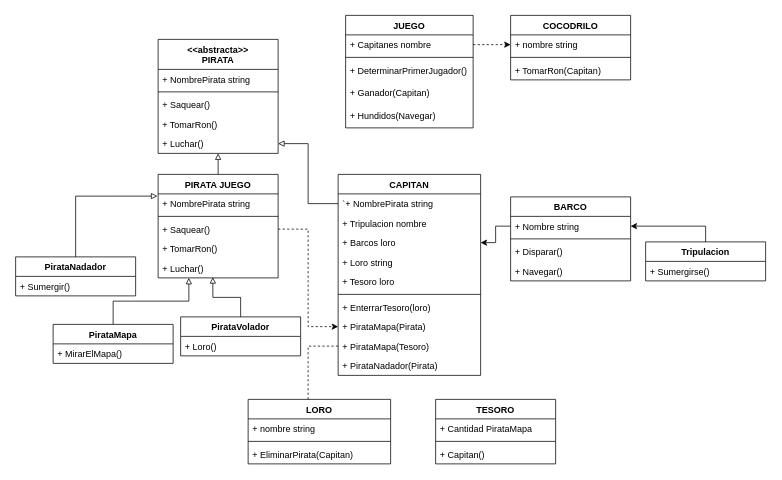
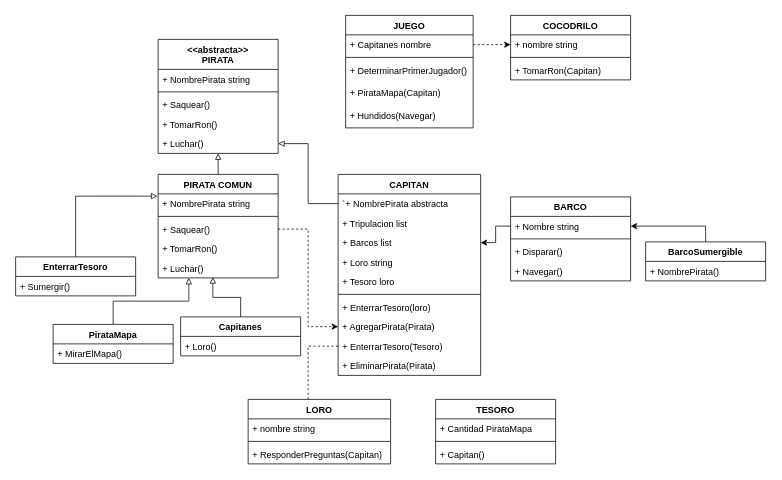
  <mxCell id="0" />
  <mxCell id="1" parent="0" />
  <mxCell id="2" value="CAPITAN" style="swimlane;fontStyle=1;align=center;verticalAlign=top;childLayout=stackLayout;horizontal=1;startSize=26;horizontalStack=0;resizeParent=1;resizeParentMax=0;resizeLast=0;collapsible=1;marginBottom=0;" parent="1" vertex="1"><mxGeometry x="450" y="232" width="190" height="268" as="geometry" /></mxCell>
- <mxCell id="3" value="`+ NombrePirata string" style="text;strokeColor=none;fillColor=none;align=left;verticalAlign=top;spacingLeft=4;spacingRight=4;overflow=hidden;rotatable=0;points=[[0,0.5],[1,0.5]];portConstraint=eastwest;" parent="2" vertex="1"><mxGeometry y="26" width="190" height="26" as="geometry" /></mxCell>
- <mxCell id="4" value="+ Tripulacion nombre" style="text;strokeColor=none;fillColor=none;align=left;verticalAlign=top;spacingLeft=4;spacingRight=4;overflow=hidden;rotatable=0;points=[[0,0.5],[1,0.5]];portConstraint=eastwest;" parent="2" vertex="1"><mxGeometry y="52" width="190" height="26" as="geometry" /></mxCell>
- <mxCell id="5" value="+ Barcos loro" style="text;strokeColor=none;fillColor=none;align=left;verticalAlign=top;spacingLeft=4;spacingRight=4;overflow=hidden;rotatable=0;points=[[0,0.5],[1,0.5]];portConstraint=eastwest;" parent="2" vertex="1"><mxGeometry y="78" width="190" height="26" as="geometry" /></mxCell>
+ <mxCell id="3" value="`+ NombrePirata abstracta" style="text;strokeColor=none;fillColor=none;align=left;verticalAlign=top;spacingLeft=4;spacingRight=4;overflow=hidden;rotatable=0;points=[[0,0.5],[1,0.5]];portConstraint=eastwest;" parent="2" vertex="1"><mxGeometry y="26" width="190" height="26" as="geometry" /></mxCell>
+ <mxCell id="4" value="+ Tripulacion list" style="text;strokeColor=none;fillColor=none;align=left;verticalAlign=top;spacingLeft=4;spacingRight=4;overflow=hidden;rotatable=0;points=[[0,0.5],[1,0.5]];portConstraint=eastwest;" parent="2" vertex="1"><mxGeometry y="52" width="190" height="26" as="geometry" /></mxCell>
+ <mxCell id="5" value="+ Barcos list" style="text;strokeColor=none;fillColor=none;align=left;verticalAlign=top;spacingLeft=4;spacingRight=4;overflow=hidden;rotatable=0;points=[[0,0.5],[1,0.5]];portConstraint=eastwest;" parent="2" vertex="1"><mxGeometry y="78" width="190" height="26" as="geometry" /></mxCell>
  <mxCell id="6" value="+ Loro string" style="text;strokeColor=none;fillColor=none;align=left;verticalAlign=top;spacingLeft=4;spacingRight=4;overflow=hidden;rotatable=0;points=[[0,0.5],[1,0.5]];portConstraint=eastwest;" parent="2" vertex="1"><mxGeometry y="104" width="190" height="26" as="geometry" /></mxCell>
  <mxCell id="7" value="+ Tesoro loro" style="text;strokeColor=none;fillColor=none;align=left;verticalAlign=top;spacingLeft=4;spacingRight=4;overflow=hidden;rotatable=0;points=[[0,0.5],[1,0.5]];portConstraint=eastwest;" vertex="1" parent="2"><mxGeometry y="130" width="190" height="26" as="geometry" /></mxCell>
  <mxCell id="8" value="" style="line;strokeWidth=1;fillColor=none;align=left;verticalAlign=middle;spacingTop=-1;spacingLeft=3;spacingRight=3;rotatable=0;labelPosition=right;points=[];portConstraint=eastwest;" parent="2" vertex="1"><mxGeometry y="156" width="190" height="8" as="geometry" /></mxCell>
  <mxCell id="9" value="+ EnterrarTesoro(loro)" style="text;strokeColor=none;fillColor=none;align=left;verticalAlign=top;spacingLeft=4;spacingRight=4;overflow=hidden;rotatable=0;points=[[0,0.5],[1,0.5]];portConstraint=eastwest;" parent="2" vertex="1"><mxGeometry y="164" width="190" height="26" as="geometry" /></mxCell>
- <mxCell id="10" value="+ PirataMapa(Pirata)" style="text;strokeColor=none;fillColor=none;align=left;verticalAlign=top;spacingLeft=4;spacingRight=4;overflow=hidden;rotatable=0;points=[[0,0.5],[1,0.5]];portConstraint=eastwest;" parent="2" vertex="1"><mxGeometry y="190" width="190" height="26" as="geometry" /></mxCell>
- <mxCell id="11" value="+ PirataMapa(Tesoro)" style="text;strokeColor=none;fillColor=none;align=left;verticalAlign=top;spacingLeft=4;spacingRight=4;overflow=hidden;rotatable=0;points=[[0,0.5],[1,0.5]];portConstraint=eastwest;" parent="2" vertex="1"><mxGeometry y="216" width="190" height="26" as="geometry" /></mxCell>
- <mxCell id="12" value="+ PirataNadador(Pirata)" style="text;strokeColor=none;fillColor=none;align=left;verticalAlign=top;spacingLeft=4;spacingRight=4;overflow=hidden;rotatable=0;points=[[0,0.5],[1,0.5]];portConstraint=eastwest;" parent="2" vertex="1"><mxGeometry y="242" width="190" height="26" as="geometry" /></mxCell>
+ <mxCell id="10" value="+ AgregarPirata(Pirata)" style="text;strokeColor=none;fillColor=none;align=left;verticalAlign=top;spacingLeft=4;spacingRight=4;overflow=hidden;rotatable=0;points=[[0,0.5],[1,0.5]];portConstraint=eastwest;" parent="2" vertex="1"><mxGeometry y="190" width="190" height="26" as="geometry" /></mxCell>
+ <mxCell id="11" value="+ EnterrarTesoro(Tesoro)" style="text;strokeColor=none;fillColor=none;align=left;verticalAlign=top;spacingLeft=4;spacingRight=4;overflow=hidden;rotatable=0;points=[[0,0.5],[1,0.5]];portConstraint=eastwest;" parent="2" vertex="1"><mxGeometry y="216" width="190" height="26" as="geometry" /></mxCell>
+ <mxCell id="12" value="+ EliminarPirata(Pirata)" style="text;strokeColor=none;fillColor=none;align=left;verticalAlign=top;spacingLeft=4;spacingRight=4;overflow=hidden;rotatable=0;points=[[0,0.5],[1,0.5]];portConstraint=eastwest;" parent="2" vertex="1"><mxGeometry y="242" width="190" height="26" as="geometry" /></mxCell>
  <mxCell id="13" style="edgeStyle=orthogonalEdgeStyle;rounded=0;orthogonalLoop=1;jettySize=auto;html=1;entryX=0;entryY=0.5;entryDx=0;entryDy=0;dashed=1;exitX=1;exitY=0.5;exitDx=0;exitDy=0;" parent="1" source="18" target="10" edge="1"><mxGeometry relative="1" as="geometry" /></mxCell>
  <mxCell id="14" style="edgeStyle=orthogonalEdgeStyle;rounded=0;orthogonalLoop=1;jettySize=auto;html=1;exitX=0.5;exitY=0;exitDx=0;exitDy=0;entryX=0.5;entryY=1;entryDx=0;entryDy=0;endArrow=block;endFill=0;" edge="1" parent="1" source="15" target="59"><mxGeometry relative="1" as="geometry" /></mxCell>
- <mxCell id="15" value="PIRATA JUEGO" style="swimlane;fontStyle=1;align=center;verticalAlign=top;childLayout=stackLayout;horizontal=1;startSize=26;horizontalStack=0;resizeParent=1;resizeParentMax=0;resizeLast=0;collapsible=1;marginBottom=0;" parent="1" vertex="1"><mxGeometry x="210" y="232" width="160" height="138" as="geometry" /></mxCell>
+ <mxCell id="15" value="PIRATA COMUN" style="swimlane;fontStyle=1;align=center;verticalAlign=top;childLayout=stackLayout;horizontal=1;startSize=26;horizontalStack=0;resizeParent=1;resizeParentMax=0;resizeLast=0;collapsible=1;marginBottom=0;" parent="1" vertex="1"><mxGeometry x="210" y="232" width="160" height="138" as="geometry" /></mxCell>
  <mxCell id="16" value="+ NombrePirata string" style="text;strokeColor=none;fillColor=none;align=left;verticalAlign=top;spacingLeft=4;spacingRight=4;overflow=hidden;rotatable=0;points=[[0,0.5],[1,0.5]];portConstraint=eastwest;" parent="15" vertex="1"><mxGeometry y="26" width="160" height="26" as="geometry" /></mxCell>
  <mxCell id="17" value="" style="line;strokeWidth=1;fillColor=none;align=left;verticalAlign=middle;spacingTop=-1;spacingLeft=3;spacingRight=3;rotatable=0;labelPosition=right;points=[];portConstraint=eastwest;" parent="15" vertex="1"><mxGeometry y="52" width="160" height="8" as="geometry" /></mxCell>
  <mxCell id="18" value="+ Saquear()" style="text;strokeColor=none;fillColor=none;align=left;verticalAlign=top;spacingLeft=4;spacingRight=4;overflow=hidden;rotatable=0;points=[[0,0.5],[1,0.5]];portConstraint=eastwest;" parent="15" vertex="1"><mxGeometry y="60" width="160" height="26" as="geometry" /></mxCell>
  <mxCell id="19" value="+ TomarRon()" style="text;strokeColor=none;fillColor=none;align=left;verticalAlign=top;spacingLeft=4;spacingRight=4;overflow=hidden;rotatable=0;points=[[0,0.5],[1,0.5]];portConstraint=eastwest;" parent="15" vertex="1"><mxGeometry y="86" width="160" height="26" as="geometry" /></mxCell>
  <mxCell id="20" value="+ Luchar()" style="text;strokeColor=none;fillColor=none;align=left;verticalAlign=top;spacingLeft=4;spacingRight=4;overflow=hidden;rotatable=0;points=[[0,0.5],[1,0.5]];portConstraint=eastwest;" parent="15" vertex="1"><mxGeometry y="112" width="160" height="26" as="geometry" /></mxCell>
  <mxCell id="21" style="edgeStyle=orthogonalEdgeStyle;rounded=0;orthogonalLoop=1;jettySize=auto;html=1;entryX=0.456;entryY=0.962;entryDx=0;entryDy=0;entryPerimeter=0;endArrow=block;endFill=0;" parent="1" source="22" target="20" edge="1"><mxGeometry relative="1" as="geometry" /></mxCell>
- <mxCell id="22" value="PirataVolador" style="swimlane;fontStyle=1;align=center;verticalAlign=top;childLayout=stackLayout;horizontal=1;startSize=26;horizontalStack=0;resizeParent=1;resizeParentMax=0;resizeLast=0;collapsible=1;marginBottom=0;" parent="1" vertex="1"><mxGeometry x="240" y="422" width="160" height="52" as="geometry" /></mxCell>
+ <mxCell id="22" value="Capitanes" style="swimlane;fontStyle=1;align=center;verticalAlign=top;childLayout=stackLayout;horizontal=1;startSize=26;horizontalStack=0;resizeParent=1;resizeParentMax=0;resizeLast=0;collapsible=1;marginBottom=0;" parent="1" vertex="1"><mxGeometry x="240" y="422" width="160" height="52" as="geometry" /></mxCell>
  <mxCell id="23" value="+ Loro()" style="text;strokeColor=none;fillColor=none;align=left;verticalAlign=top;spacingLeft=4;spacingRight=4;overflow=hidden;rotatable=0;points=[[0,0.5],[1,0.5]];portConstraint=eastwest;" parent="22" vertex="1"><mxGeometry y="26" width="160" height="26" as="geometry" /></mxCell>
  <mxCell id="24" style="edgeStyle=orthogonalEdgeStyle;rounded=0;orthogonalLoop=1;jettySize=auto;html=1;entryX=0.256;entryY=1;entryDx=0;entryDy=0;entryPerimeter=0;endArrow=block;endFill=0;" parent="1" source="25" target="20" edge="1"><mxGeometry relative="1" as="geometry" /></mxCell>
  <mxCell id="25" value="PirataMapa" style="swimlane;fontStyle=1;align=center;verticalAlign=top;childLayout=stackLayout;horizontal=1;startSize=26;horizontalStack=0;resizeParent=1;resizeParentMax=0;resizeLast=0;collapsible=1;marginBottom=0;" parent="1" vertex="1"><mxGeometry x="70" y="432" width="160" height="52" as="geometry" /></mxCell>
  <mxCell id="26" value="+ MirarElMapa()" style="text;strokeColor=none;fillColor=none;align=left;verticalAlign=top;spacingLeft=4;spacingRight=4;overflow=hidden;rotatable=0;points=[[0,0.5],[1,0.5]];portConstraint=eastwest;" parent="25" vertex="1"><mxGeometry y="26" width="160" height="26" as="geometry" /></mxCell>
  <mxCell id="27" style="edgeStyle=orthogonalEdgeStyle;rounded=0;orthogonalLoop=1;jettySize=auto;html=1;entryX=-0.006;entryY=0.115;entryDx=0;entryDy=0;entryPerimeter=0;endArrow=block;endFill=0;" parent="1" source="28" target="16" edge="1"><mxGeometry relative="1" as="geometry" /></mxCell>
- <mxCell id="28" value="PirataNadador" style="swimlane;fontStyle=1;align=center;verticalAlign=top;childLayout=stackLayout;horizontal=1;startSize=26;horizontalStack=0;resizeParent=1;resizeParentMax=0;resizeLast=0;collapsible=1;marginBottom=0;" parent="1" vertex="1"><mxGeometry x="20" y="342" width="160" height="52" as="geometry" /></mxCell>
+ <mxCell id="28" value="EnterrarTesoro" style="swimlane;fontStyle=1;align=center;verticalAlign=top;childLayout=stackLayout;horizontal=1;startSize=26;horizontalStack=0;resizeParent=1;resizeParentMax=0;resizeLast=0;collapsible=1;marginBottom=0;" parent="1" vertex="1"><mxGeometry x="20" y="342" width="160" height="52" as="geometry" /></mxCell>
  <mxCell id="29" value="+ Sumergir()" style="text;strokeColor=none;fillColor=none;align=left;verticalAlign=top;spacingLeft=4;spacingRight=4;overflow=hidden;rotatable=0;points=[[0,0.5],[1,0.5]];portConstraint=eastwest;" parent="28" vertex="1"><mxGeometry y="26" width="160" height="26" as="geometry" /></mxCell>
  <mxCell id="30" value="LORO" style="swimlane;fontStyle=1;align=center;verticalAlign=top;childLayout=stackLayout;horizontal=1;startSize=26;horizontalStack=0;resizeParent=1;resizeParentMax=0;resizeLast=0;collapsible=1;marginBottom=0;" parent="1" vertex="1"><mxGeometry x="330" y="532" width="190" height="86" as="geometry" /></mxCell>
  <mxCell id="31" value="+ nombre string" style="text;strokeColor=none;fillColor=none;align=left;verticalAlign=top;spacingLeft=4;spacingRight=4;overflow=hidden;rotatable=0;points=[[0,0.5],[1,0.5]];portConstraint=eastwest;" parent="30" vertex="1"><mxGeometry y="26" width="190" height="26" as="geometry" /></mxCell>
  <mxCell id="32" value="" style="line;strokeWidth=1;fillColor=none;align=left;verticalAlign=middle;spacingTop=-1;spacingLeft=3;spacingRight=3;rotatable=0;labelPosition=right;points=[];portConstraint=eastwest;" parent="30" vertex="1"><mxGeometry y="52" width="190" height="8" as="geometry" /></mxCell>
- <mxCell id="33" value="+ EliminarPirata(Capitan)" style="text;strokeColor=none;fillColor=none;align=left;verticalAlign=top;spacingLeft=4;spacingRight=4;overflow=hidden;rotatable=0;points=[[0,0.5],[1,0.5]];portConstraint=eastwest;" parent="30" vertex="1"><mxGeometry y="60" width="190" height="26" as="geometry" /></mxCell>
+ <mxCell id="33" value="+ ResponderPreguntas(Capitan)" style="text;strokeColor=none;fillColor=none;align=left;verticalAlign=top;spacingLeft=4;spacingRight=4;overflow=hidden;rotatable=0;points=[[0,0.5],[1,0.5]];portConstraint=eastwest;" parent="30" vertex="1"><mxGeometry y="60" width="190" height="26" as="geometry" /></mxCell>
  <mxCell id="34" value="TESORO" style="swimlane;fontStyle=1;align=center;verticalAlign=top;childLayout=stackLayout;horizontal=1;startSize=26;horizontalStack=0;resizeParent=1;resizeParentMax=0;resizeLast=0;collapsible=1;marginBottom=0;" vertex="1" parent="1"><mxGeometry x="580" y="532" width="160" height="86" as="geometry" /></mxCell>
  <mxCell id="35" value="+ Cantidad PirataMapa" style="text;strokeColor=none;fillColor=none;align=left;verticalAlign=top;spacingLeft=4;spacingRight=4;overflow=hidden;rotatable=0;points=[[0,0.5],[1,0.5]];portConstraint=eastwest;" vertex="1" parent="34"><mxGeometry y="26" width="160" height="26" as="geometry" /></mxCell>
  <mxCell id="36" value="" style="line;strokeWidth=1;fillColor=none;align=left;verticalAlign=middle;spacingTop=-1;spacingLeft=3;spacingRight=3;rotatable=0;labelPosition=right;points=[];portConstraint=eastwest;" vertex="1" parent="34"><mxGeometry y="52" width="160" height="8" as="geometry" /></mxCell>
  <mxCell id="37" value="+ Capitan()" style="text;strokeColor=none;fillColor=none;align=left;verticalAlign=top;spacingLeft=4;spacingRight=4;overflow=hidden;rotatable=0;points=[[0,0.5],[1,0.5]];portConstraint=eastwest;" vertex="1" parent="34"><mxGeometry y="60" width="160" height="26" as="geometry" /></mxCell>
  <mxCell id="38" style="edgeStyle=orthogonalEdgeStyle;rounded=0;orthogonalLoop=1;jettySize=auto;html=1;exitX=0;exitY=0.5;exitDx=0;exitDy=0;entryX=0.421;entryY=0;entryDx=0;entryDy=0;entryPerimeter=0;dashed=1;endArrow=none;" edge="1" parent="1" source="11" target="30"><mxGeometry relative="1" as="geometry" /></mxCell>
  <mxCell id="39" value="COCODRILO" style="swimlane;fontStyle=1;align=center;verticalAlign=top;childLayout=stackLayout;horizontal=1;startSize=26;horizontalStack=0;resizeParent=1;resizeParentMax=0;resizeLast=0;collapsible=1;marginBottom=0;" vertex="1" parent="1"><mxGeometry x="680" y="20" width="160" height="86" as="geometry" /></mxCell>
  <mxCell id="40" value="+ nombre string" style="text;strokeColor=none;fillColor=none;align=left;verticalAlign=top;spacingLeft=4;spacingRight=4;overflow=hidden;rotatable=0;points=[[0,0.5],[1,0.5]];portConstraint=eastwest;" vertex="1" parent="39"><mxGeometry y="26" width="160" height="26" as="geometry" /></mxCell>
  <mxCell id="41" value="" style="line;strokeWidth=1;fillColor=none;align=left;verticalAlign=middle;spacingTop=-1;spacingLeft=3;spacingRight=3;rotatable=0;labelPosition=right;points=[];portConstraint=eastwest;" vertex="1" parent="39"><mxGeometry y="52" width="160" height="8" as="geometry" /></mxCell>
  <mxCell id="42" value="+ TomarRon(Capitan)" style="text;strokeColor=none;fillColor=none;align=left;verticalAlign=top;spacingLeft=4;spacingRight=4;overflow=hidden;rotatable=0;points=[[0,0.5],[1,0.5]];portConstraint=eastwest;" vertex="1" parent="39"><mxGeometry y="60" width="160" height="26" as="geometry" /></mxCell>
  <mxCell id="43" style="edgeStyle=orthogonalEdgeStyle;rounded=0;orthogonalLoop=1;jettySize=auto;html=1;exitX=1;exitY=0.5;exitDx=0;exitDy=0;entryX=0;entryY=0.5;entryDx=0;entryDy=0;dashed=1;" edge="1" parent="1" source="54" target="40"><mxGeometry relative="1" as="geometry" /></mxCell>
  <mxCell id="44" value="BARCO" style="swimlane;fontStyle=1;align=center;verticalAlign=top;childLayout=stackLayout;horizontal=1;startSize=26;horizontalStack=0;resizeParent=1;resizeParentMax=0;resizeLast=0;collapsible=1;marginBottom=0;" vertex="1" parent="1"><mxGeometry x="680" y="262" width="160" height="112" as="geometry" /></mxCell>
  <mxCell id="45" value="+ Nombre string" style="text;strokeColor=none;fillColor=none;align=left;verticalAlign=top;spacingLeft=4;spacingRight=4;overflow=hidden;rotatable=0;points=[[0,0.5],[1,0.5]];portConstraint=eastwest;" vertex="1" parent="44"><mxGeometry y="26" width="160" height="26" as="geometry" /></mxCell>
  <mxCell id="46" value="" style="line;strokeWidth=1;fillColor=none;align=left;verticalAlign=middle;spacingTop=-1;spacingLeft=3;spacingRight=3;rotatable=0;labelPosition=right;points=[];portConstraint=eastwest;" vertex="1" parent="44"><mxGeometry y="52" width="160" height="8" as="geometry" /></mxCell>
  <mxCell id="47" value="+ Disparar()" style="text;strokeColor=none;fillColor=none;align=left;verticalAlign=top;spacingLeft=4;spacingRight=4;overflow=hidden;rotatable=0;points=[[0,0.5],[1,0.5]];portConstraint=eastwest;" vertex="1" parent="44"><mxGeometry y="60" width="160" height="26" as="geometry" /></mxCell>
  <mxCell id="48" value="+ Navegar()" style="text;strokeColor=none;fillColor=none;align=left;verticalAlign=top;spacingLeft=4;spacingRight=4;overflow=hidden;rotatable=0;points=[[0,0.5],[1,0.5]];portConstraint=eastwest;" vertex="1" parent="44"><mxGeometry y="86" width="160" height="26" as="geometry" /></mxCell>
  <mxCell id="49" style="edgeStyle=orthogonalEdgeStyle;rounded=0;orthogonalLoop=1;jettySize=auto;html=1;" edge="1" parent="1" source="45" target="5"><mxGeometry relative="1" as="geometry" /></mxCell>
  <mxCell id="50" style="edgeStyle=orthogonalEdgeStyle;rounded=0;orthogonalLoop=1;jettySize=auto;html=1;entryX=1;entryY=0.5;entryDx=0;entryDy=0;" edge="1" parent="1" source="51" target="45"><mxGeometry relative="1" as="geometry" /></mxCell>
- <mxCell id="51" value="Tripulacion" style="swimlane;fontStyle=1;align=center;verticalAlign=top;childLayout=stackLayout;horizontal=1;startSize=26;horizontalStack=0;resizeParent=1;resizeParentMax=0;resizeLast=0;collapsible=1;marginBottom=0;" vertex="1" parent="1"><mxGeometry x="860" y="322" width="160" height="52" as="geometry" /></mxCell>
- <mxCell id="52" value="+ Sumergirse()" style="text;strokeColor=none;fillColor=none;align=left;verticalAlign=top;spacingLeft=4;spacingRight=4;overflow=hidden;rotatable=0;points=[[0,0.5],[1,0.5]];portConstraint=eastwest;" vertex="1" parent="51"><mxGeometry y="26" width="160" height="26" as="geometry" /></mxCell>
+ <mxCell id="51" value="BarcoSumergible" style="swimlane;fontStyle=1;align=center;verticalAlign=top;childLayout=stackLayout;horizontal=1;startSize=26;horizontalStack=0;resizeParent=1;resizeParentMax=0;resizeLast=0;collapsible=1;marginBottom=0;" vertex="1" parent="1"><mxGeometry x="860" y="322" width="160" height="52" as="geometry" /></mxCell>
+ <mxCell id="52" value="+ NombrePirata()" style="text;strokeColor=none;fillColor=none;align=left;verticalAlign=top;spacingLeft=4;spacingRight=4;overflow=hidden;rotatable=0;points=[[0,0.5],[1,0.5]];portConstraint=eastwest;" vertex="1" parent="51"><mxGeometry y="26" width="160" height="26" as="geometry" /></mxCell>
  <mxCell id="53" value="JUEGO" style="swimlane;fontStyle=1;align=center;verticalAlign=top;childLayout=stackLayout;horizontal=1;startSize=26;horizontalStack=0;resizeParent=1;resizeParentMax=0;resizeLast=0;collapsible=1;marginBottom=0;" vertex="1" parent="1"><mxGeometry x="460" y="20" width="170" height="150" as="geometry" /></mxCell>
  <mxCell id="54" value="+ Capitanes nombre" style="text;strokeColor=none;fillColor=none;align=left;verticalAlign=top;spacingLeft=4;spacingRight=4;overflow=hidden;rotatable=0;points=[[0,0.5],[1,0.5]];portConstraint=eastwest;" vertex="1" parent="53"><mxGeometry y="26" width="170" height="26" as="geometry" /></mxCell>
  <mxCell id="55" value="" style="line;strokeWidth=1;fillColor=none;align=left;verticalAlign=middle;spacingTop=-1;spacingLeft=3;spacingRight=3;rotatable=0;labelPosition=right;points=[];portConstraint=eastwest;" vertex="1" parent="53"><mxGeometry y="52" width="170" height="8" as="geometry" /></mxCell>
  <mxCell id="56" value="+ DeterminarPrimerJugador()" style="text;strokeColor=none;fillColor=none;align=left;verticalAlign=top;spacingLeft=4;spacingRight=4;overflow=hidden;rotatable=0;points=[[0,0.5],[1,0.5]];portConstraint=eastwest;" vertex="1" parent="53"><mxGeometry y="60" width="170" height="30" as="geometry" /></mxCell>
- <mxCell id="57" value="+ Ganador(Capitan)" style="text;strokeColor=none;fillColor=none;align=left;verticalAlign=top;spacingLeft=4;spacingRight=4;overflow=hidden;rotatable=0;points=[[0,0.5],[1,0.5]];portConstraint=eastwest;" vertex="1" parent="53"><mxGeometry y="90" width="170" height="30" as="geometry" /></mxCell>
+ <mxCell id="57" value="+ PirataMapa(Capitan)" style="text;strokeColor=none;fillColor=none;align=left;verticalAlign=top;spacingLeft=4;spacingRight=4;overflow=hidden;rotatable=0;points=[[0,0.5],[1,0.5]];portConstraint=eastwest;" vertex="1" parent="53"><mxGeometry y="90" width="170" height="30" as="geometry" /></mxCell>
  <mxCell id="58" value="+ Hundidos(Navegar)" style="text;strokeColor=none;fillColor=none;align=left;verticalAlign=top;spacingLeft=4;spacingRight=4;overflow=hidden;rotatable=0;points=[[0,0.5],[1,0.5]];portConstraint=eastwest;" vertex="1" parent="53"><mxGeometry y="120" width="170" height="30" as="geometry" /></mxCell>
  <mxCell id="59" value="&lt;&lt;abstracta&gt;&gt;&#10;PIRATA" style="swimlane;fontStyle=1;align=center;verticalAlign=top;childLayout=stackLayout;horizontal=1;startSize=40;horizontalStack=0;resizeParent=1;resizeParentMax=0;resizeLast=0;collapsible=1;marginBottom=0;" vertex="1" parent="1"><mxGeometry x="210" y="52" width="160" height="152" as="geometry" /></mxCell>
  <mxCell id="60" value="+ NombrePirata string" style="text;strokeColor=none;fillColor=none;align=left;verticalAlign=top;spacingLeft=4;spacingRight=4;overflow=hidden;rotatable=0;points=[[0,0.5],[1,0.5]];portConstraint=eastwest;" vertex="1" parent="59"><mxGeometry y="40" width="160" height="26" as="geometry" /></mxCell>
  <mxCell id="61" value="" style="line;strokeWidth=1;fillColor=none;align=left;verticalAlign=middle;spacingTop=-1;spacingLeft=3;spacingRight=3;rotatable=0;labelPosition=right;points=[];portConstraint=eastwest;" vertex="1" parent="59"><mxGeometry y="66" width="160" height="8" as="geometry" /></mxCell>
  <mxCell id="62" value="+ Saquear()" style="text;strokeColor=none;fillColor=none;align=left;verticalAlign=top;spacingLeft=4;spacingRight=4;overflow=hidden;rotatable=0;points=[[0,0.5],[1,0.5]];portConstraint=eastwest;" vertex="1" parent="59"><mxGeometry y="74" width="160" height="26" as="geometry" /></mxCell>
  <mxCell id="63" value="+ TomarRon()" style="text;strokeColor=none;fillColor=none;align=left;verticalAlign=top;spacingLeft=4;spacingRight=4;overflow=hidden;rotatable=0;points=[[0,0.5],[1,0.5]];portConstraint=eastwest;" vertex="1" parent="59"><mxGeometry y="100" width="160" height="26" as="geometry" /></mxCell>
  <mxCell id="64" value="+ Luchar()" style="text;strokeColor=none;fillColor=none;align=left;verticalAlign=top;spacingLeft=4;spacingRight=4;overflow=hidden;rotatable=0;points=[[0,0.5],[1,0.5]];portConstraint=eastwest;" vertex="1" parent="59"><mxGeometry y="126" width="160" height="26" as="geometry" /></mxCell>
  <mxCell id="65" style="edgeStyle=orthogonalEdgeStyle;rounded=0;orthogonalLoop=1;jettySize=auto;html=1;entryX=1;entryY=0.5;entryDx=0;entryDy=0;endArrow=block;endFill=0;" edge="1" parent="1" source="3" target="64"><mxGeometry relative="1" as="geometry" /></mxCell>
